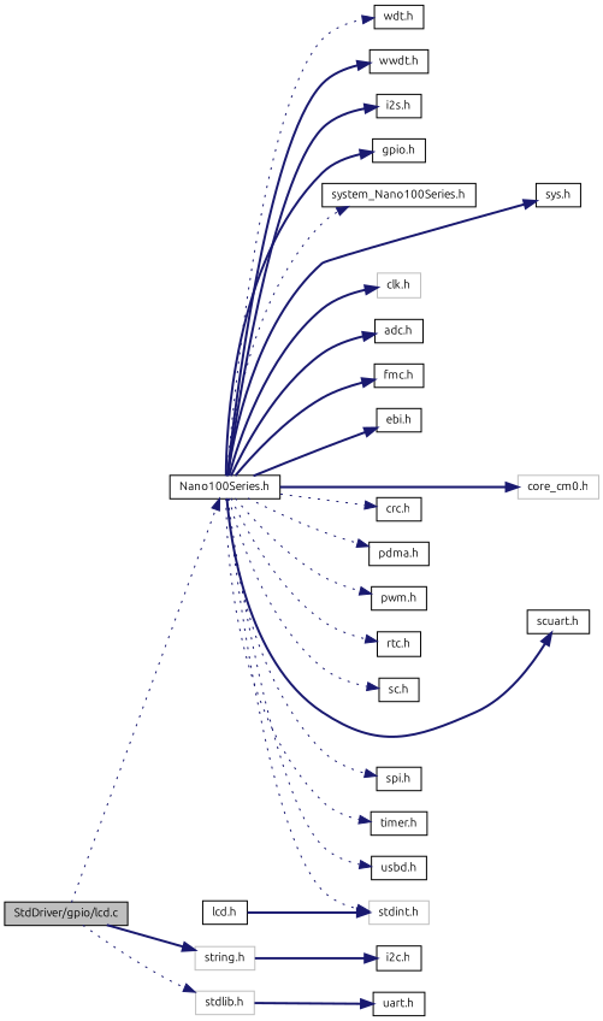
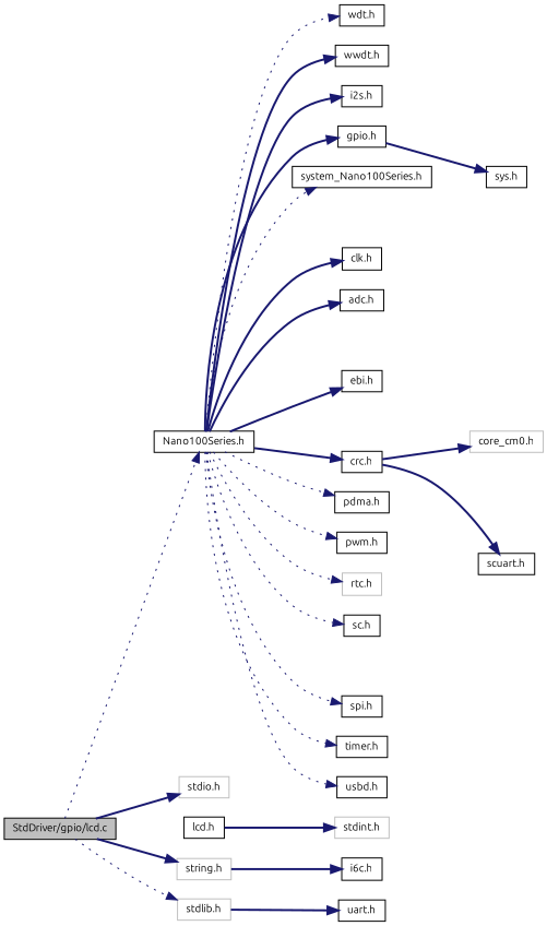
  digraph {
    fontname=Ubuntu
    rankdir=LR
    node [color=black fillcolor=white fontname=Ubuntu fontsize=10 shape=record style=filled]
    edge [color=midnightblue fontname=Ubuntu fontsize=10 labelfontname=Helvetica labelfontsize=10 style=bold]
    n1 [fillcolor=grey75 fontcolor=black height=0.2 label="StdDriver/gpio/lcd.c" width=0.4]
+   n2 [color=grey75 height=0.2 label="stdio.h" width=0.4]
    n3 [color=grey75 height=0.2 label="string.h" width=0.4]
    n4 [color=grey75 height=0.2 label="stdlib.h" width=0.4]
    n5 [height=0.2 label="Nano100Series.h" width=0.4]
-   n6 [height=0.2 label="i2c.h" width=0.4]
+   n6 [height=0.2 label="i6c.h" width=0.4]
    n7 [height=0.2 label="uart.h" width=0.4]
    n8 [color=grey75 height=0.2 label="core_cm0.h" width=0.4]
    n9 [height=0.2 label="system_Nano100Series.h" width=0.4]
    n10 [color=grey75 height=0.2 label="stdint.h" width=0.4]
    n11 [height=0.2 label="sys.h" width=0.4]
-   n12 [color=grey75 height=0.2 label="clk.h" width=0.4]
+   n12 [height=0.2 label="clk.h" width=0.4]
    n13 [height=0.2 label="adc.h" width=0.4]
-   n14 [height=0.2 label="fmc.h" width=0.4]
    n15 [height=0.2 label="ebi.h" width=0.4]
    n16 [height=0.2 label="gpio.h" width=0.4]
    n17 [height=0.2 label="crc.h" width=0.4]
    n18 [height=0.2 label="pdma.h" width=0.4]
    n19 [height=0.2 label="pwm.h" width=0.4]
-   n20 [height=0.2 label="rtc.h" width=0.4]
+   n20 [color=grey75 height=0.2 label="rtc.h" width=0.4]
    n21 [height=0.2 label="sc.h" width=0.4]
    n22 [height=0.2 label="scuart.h" width=0.4]
    n23 [height=0.2 label="spi.h" width=0.4]
    n24 [height=0.2 label="timer.h" width=0.4]
    n25 [height=0.2 label="usbd.h" width=0.4]
    n26 [height=0.2 label="wdt.h" width=0.4]
    n27 [height=0.2 label="wwdt.h" width=0.4]
    n28 [height=0.2 label="i2s.h" width=0.4]
    n29 [height=0.2 label="lcd.h" width=0.4]
+   n1 -> n2
    n1 -> n3
    n1 -> n4 [style=dotted]
    n1 -> n5 [style=dotted]
    n3 -> n6
    n4 -> n7
-   n5 -> n8
+   n17 -> n8
    n5 -> n9 [style=dotted]
-   n5 -> n10 [style=dotted]
-   n5 -> n11
+   n16 -> n11
    n5 -> n12
    n5 -> n13
-   n5 -> n14
    n5 -> n15
    n5 -> n16
-   n5 -> n17 [style=dotted]
+   n5 -> n17
    n5 -> n18 [style=dotted]
    n5 -> n19 [style=dotted]
    n5 -> n20 [style=dotted]
    n5 -> n21 [style=dotted]
-   n5 -> n22
+   n17 -> n22
    n5 -> n23 [style=dotted]
    n5 -> n24 [style=dotted]
    n5 -> n25 [style=dotted]
    n5 -> n26 [style=dotted]
    n5 -> n27
    n5 -> n28
    n29 -> n10
  }
